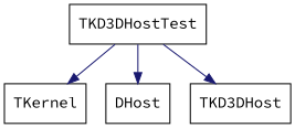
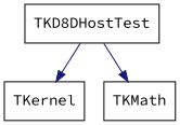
  digraph {
    aspect=1
    fontname="Source Code Pro"
    node [fontname="Source Code Pro" shape=box]
    edge [color=midnightblue fontname="Source Code Pro" style=solid]
-   TKD3DHostTest
+   TKD3DHostTest [label=TKD8DHostTest]
    TKernel
-   TKMath [label=DHost]
-   TKD3DHost
+   TKMath
    TKD3DHostTest -> TKernel
    TKD3DHostTest -> TKMath
-   TKD3DHostTest -> TKD3DHost
  }
